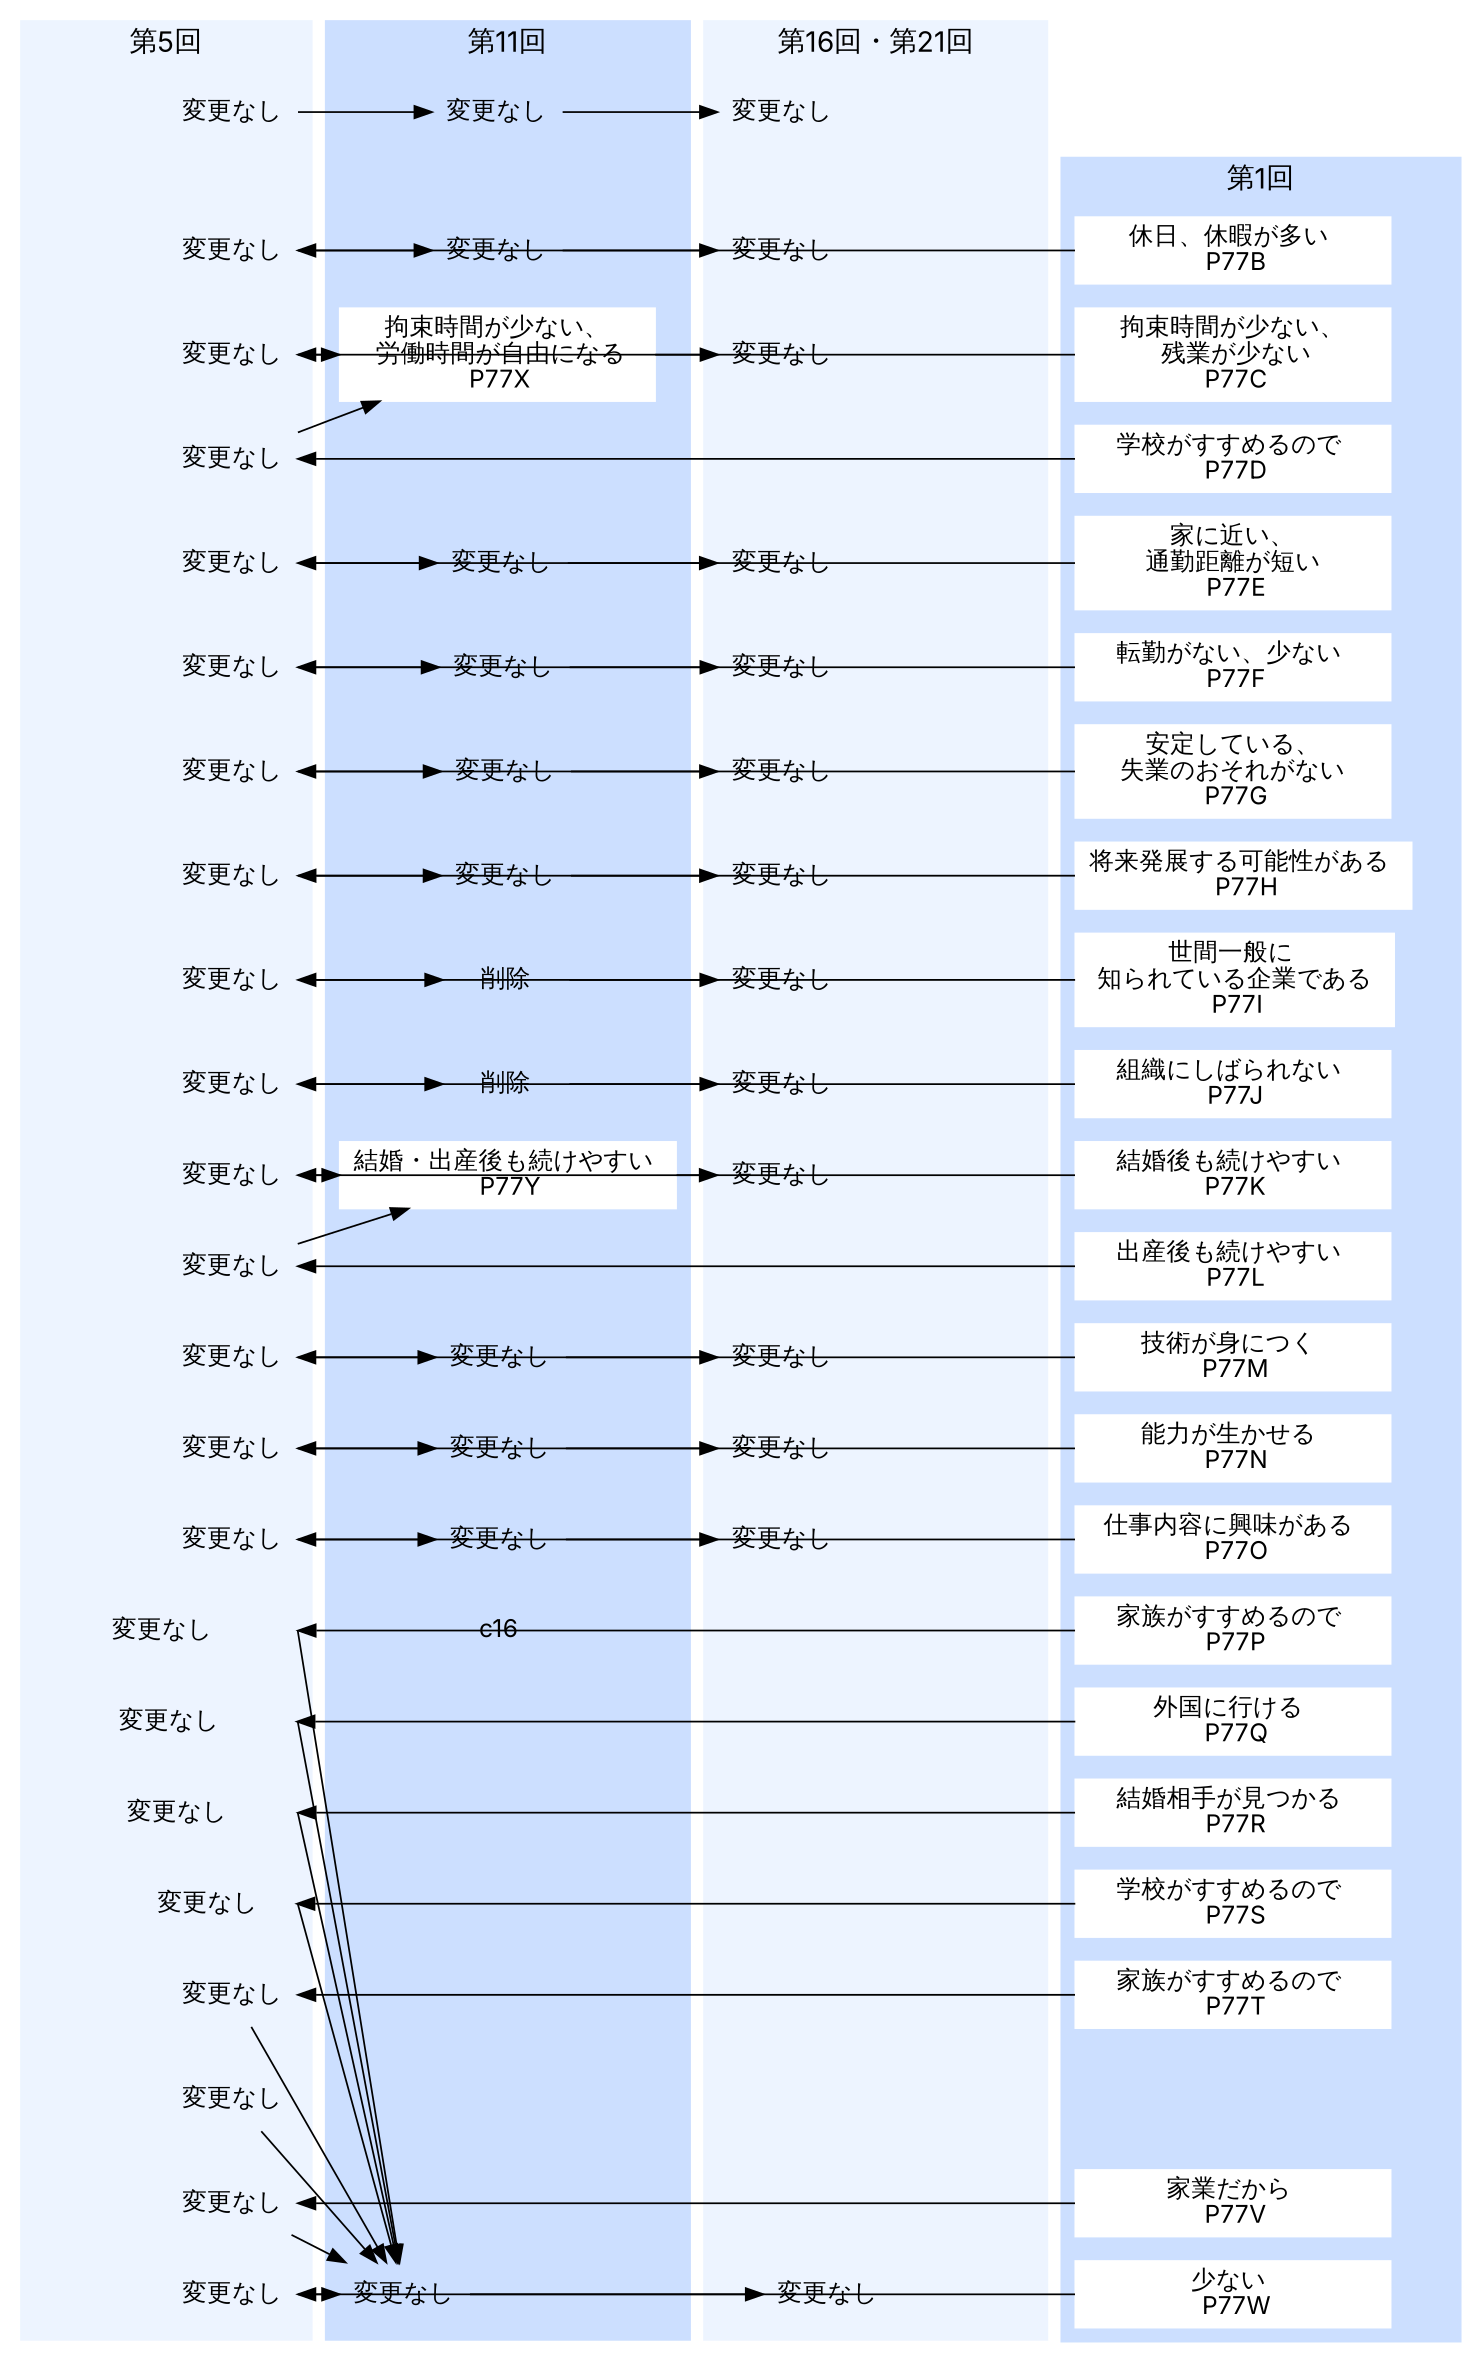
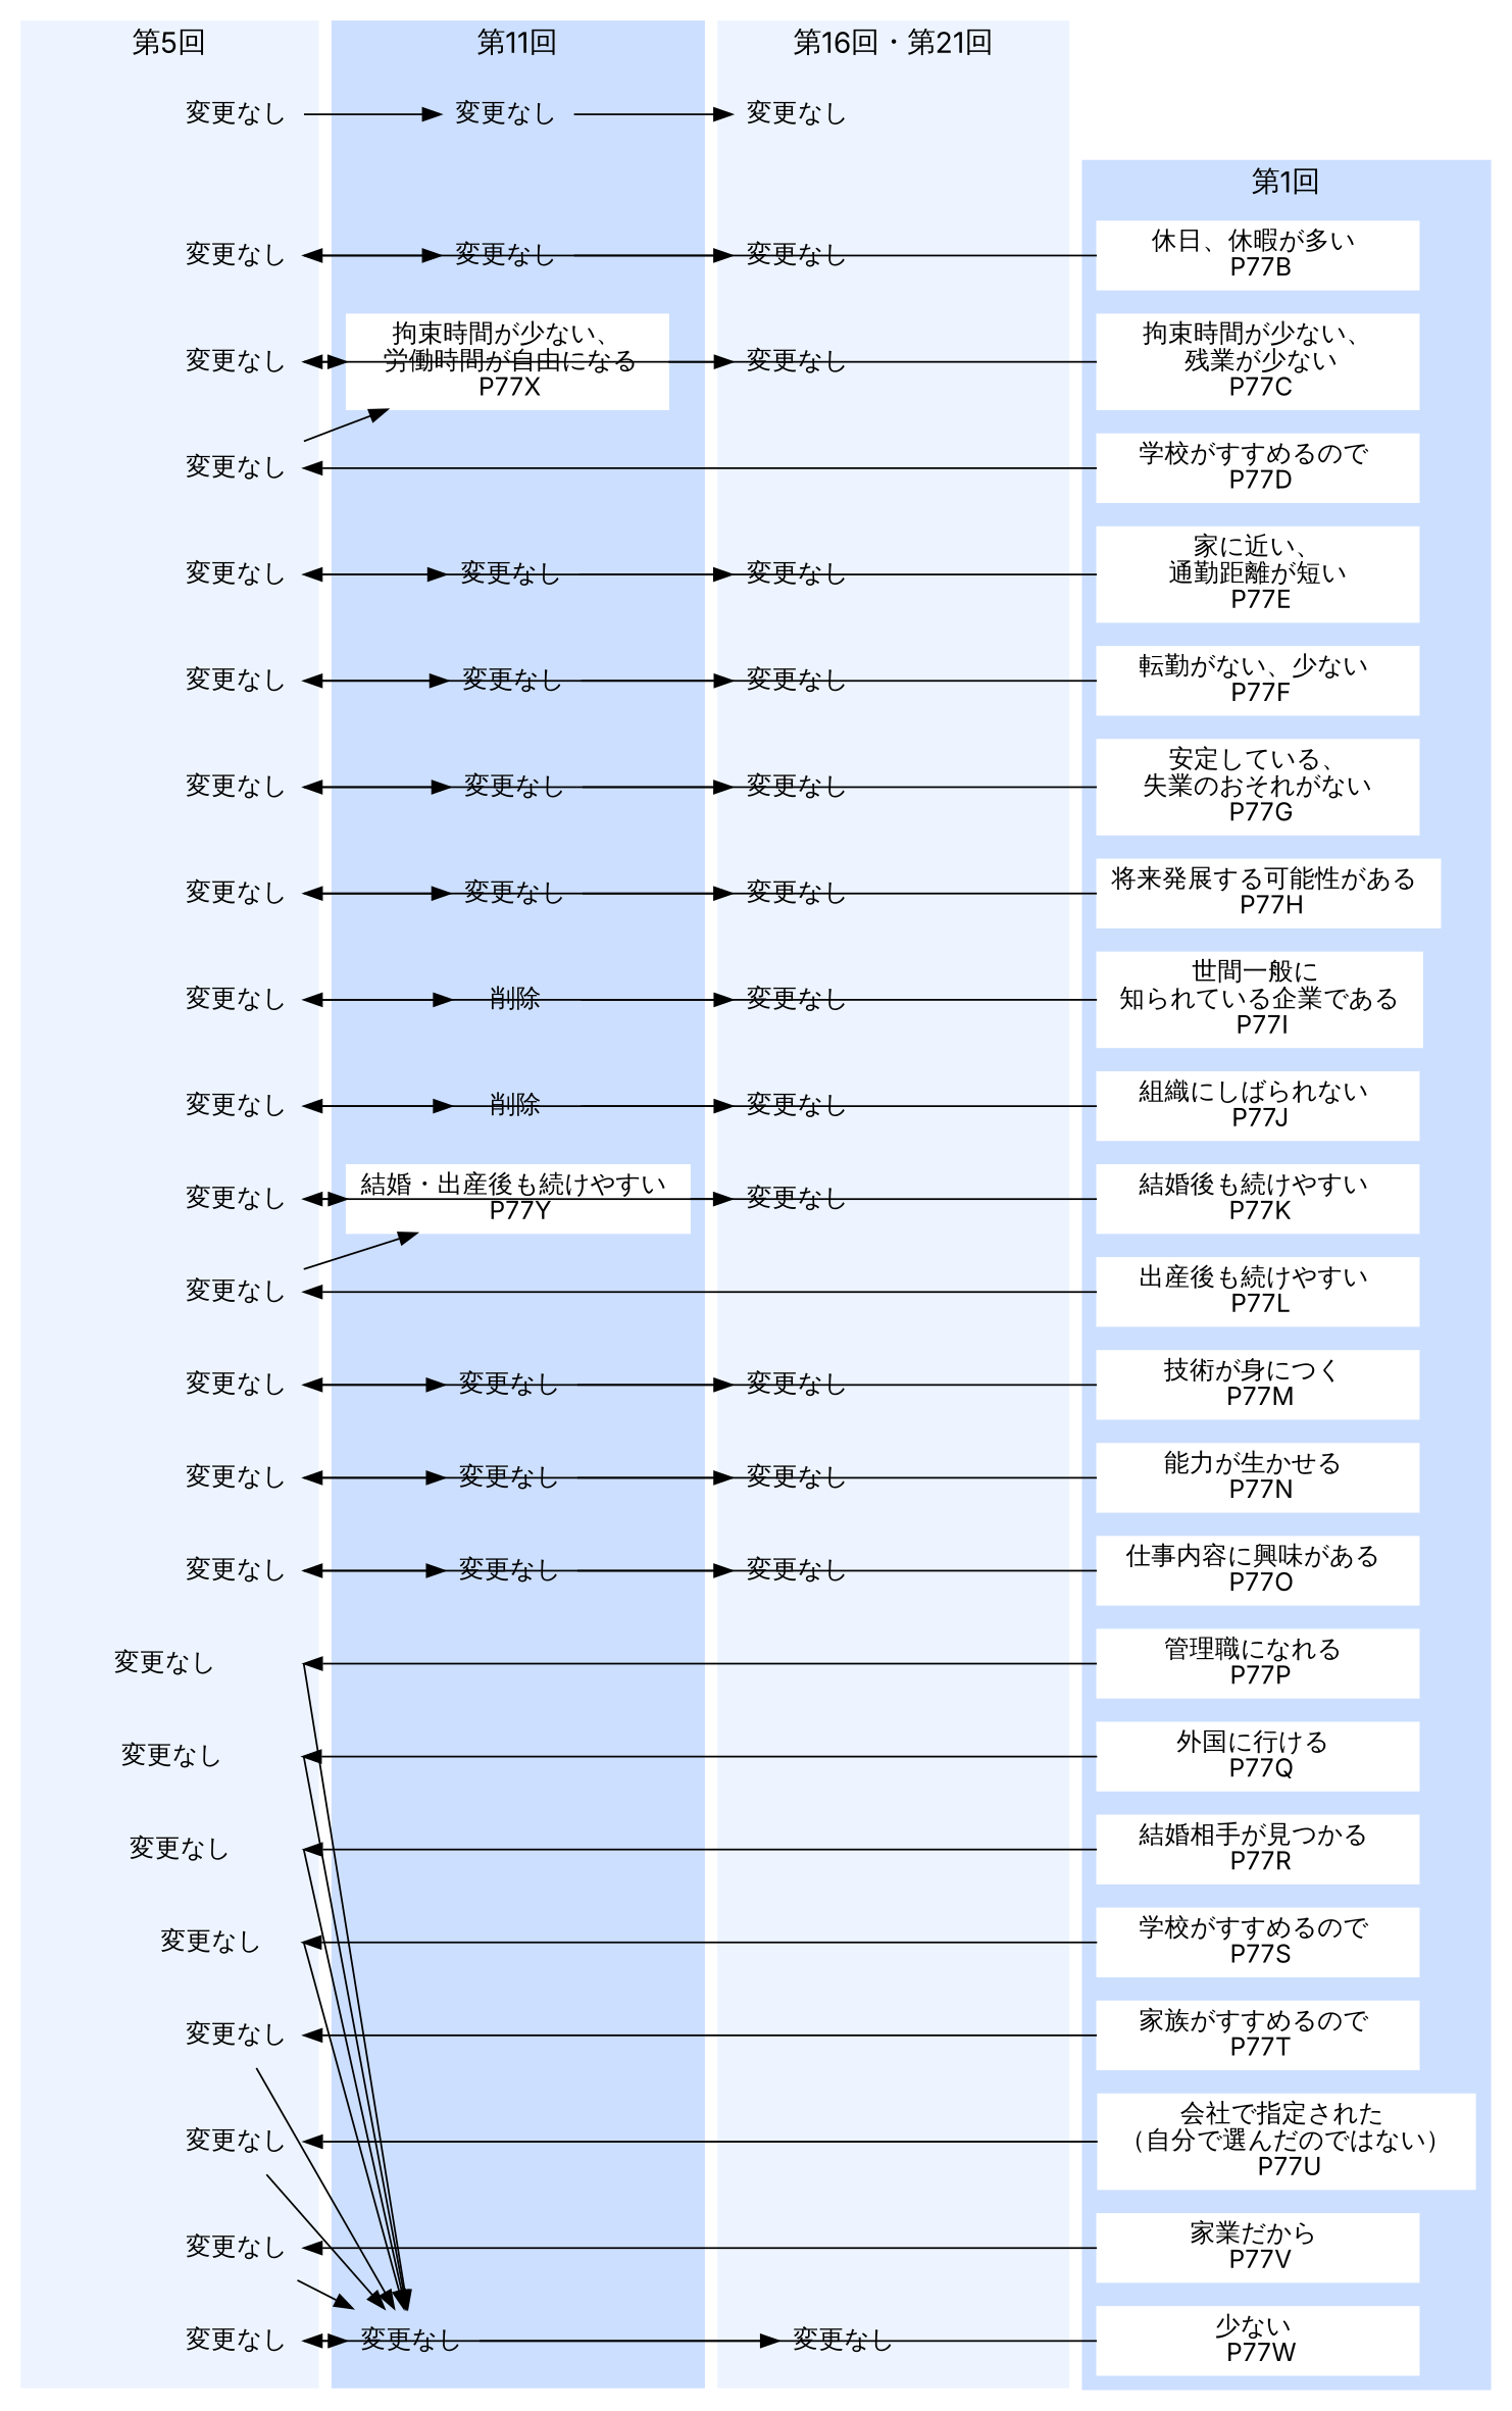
  digraph {
    compound=true
    fontname=Inter
    newrank=true
    nodesep=.0
    rankdir=TB
    ranksep=.2
    splines=false
    node [color=none fontname=Inter fontsize=14 shape=box style=filled]
    edge [fontname=Inter style=invis]
    n1 [label="変更なし" width=1.0]
    n2 [label="変更なし" width=1.0]
    n3 [label="変更なし" width=1.0]
    n4 [color=white label="休日、休暇が多い \n P77B" width=2.5]
    n5 [label="変更なし" width=1.0]
    n6 [label="変更なし" width=1.0]
    n7 [label="変更なし" width=1.0]
    n8 [color=white label="拘束時間が少ない、\n 残業が少ない\n P77C" width=2.5]
    n9 [label="変更なし" width=1.0]
    n10 [color=white label="拘束時間が少ない、\n 労働時間が自由になる\n P77X" width=2.5]
    n11 [label="変更なし" width=1.0]
    n12 [color=white label="学校がすすめるので \n P77D" width=2.5]
    n13 [label="変更なし" width=1.0]
    n14 [color=white label="家に近い、\n 通勤距離が短い \n P77E" width=2.5]
    n15 [label="変更なし" width=1.0]
    n16 [label="変更なし" width=1.0]
    n17 [label="変更なし" width=1.0]
    n18 [color=white label="転勤がない、少ない \n P77F" width=2.5]
    n19 [label="変更なし" width=1.0]
    n20 [label="変更なし" width=1.0]
    n21 [label="変更なし" width=1.0]
    n22 [color=white label="安定している、\n 失業のおそれがない \n P77G" width=2.5]
    n23 [label="変更なし" width=1.0]
    n24 [label="変更なし" width=1.0]
    n25 [label="変更なし" width=1.0]
    n26 [color=white label="将来発展する可能性がある \n P77H" width=2.5]
    n27 [label="変更なし" width=1.0]
    n28 [label="変更なし" width=1.0]
    n29 [label="変更なし" width=1.0]
    n30 [color=white label="世間一般に \n 知られている企業である \n P77I" width=2.5]
    n31 [label="変更なし" width=1.0]
    n32 [label="削除" width=1.0]
    n33 [label="変更なし" width=1.0]
    n34 [color=white label="組織にしばられない \n P77J" width=2.5]
    n35 [label="変更なし" width=1.0]
    n36 [label="削除" width=1.0]
    n37 [label="変更なし" width=1.0]
    n38 [color=white label="結婚後も続けやすい \n P77K" width=2.5]
    n39 [label="変更なし" width=1.0]
    n40 [color=white label="結婚・出産後も続けやすい \n P77Y" width=2.5]
    n41 [label="変更なし" width=1.0]
    n42 [color=white label="出産後も続けやすい \n P77L" width=2.5]
    n43 [label="変更なし" width=1.0]
    c12 [color=white style=invis width=2.5]
    d12 [color=white style=invis width=2.5]
    n46 [color=white label="技術が身につく \n P77M" width=2.5]
    n47 [label="変更なし" width=1.0]
    n48 [label="変更なし" width=1.0]
    n49 [label="変更なし" width=1.0]
    n50 [color=white label="能力が生かせる \n P77N" width=2.5]
    n51 [label="変更なし" width=1.0]
    n52 [label="変更なし" width=1.0]
    n53 [label="変更なし" width=1.0]
    n54 [color=white label="仕事内容に興味がある \n P77O" width=2.5]
    n55 [label="変更なし" width=1.0]
    n56 [label="変更なし" width=1.0]
    n57 [label="変更なし" width=1.0]
-   n58 [color=white label="家族がすすめるので \n P77P" width=2.5]
+   n58 [color=white label="管理職になれる \n P77P" width=2.5]
    n59 [label="        変更なし         " width=1.0]
-   c16 [width=0.0]
    d16 [color=white style=invis width=2.5]
    n62 [color=white label="外国に行ける \n P77Q" width=2.5]
    n63 [label="       変更なし        " width=1.0]
    c17 [color=white style=invis width=2.5]
    d17 [color=white style=invis width=2.5]
    n66 [color=white label="結婚相手が見つかる \n P77R" width=2.5]
    n67 [label="     変更なし       " width=1.0]
    c18 [color=white style=invis width=2.5]
    d18 [color=white style=invis width=2.5]
    n70 [color=white label="学校がすすめるので \n P77S" width=2.5]
    n71 [label="   変更なし   " width=1.0]
    c19 [color=white style=invis width=2.5]
    d19 [color=white style=invis width=2.5]
    n74 [color=white label="家族がすすめるので \n P77T" width=2.5]
    n75 [label="変更なし" width=1.0]
    c20 [color=white style=invis width=2.5]
    d20 [color=white style=invis width=2.5]
+   n78 [color=white label="会社で指定された \n （自分で選んだのではない） \n P77U" width=2.5]
    n79 [label="変更なし" width=1.0]
    c21 [color=white style=invis width=2.5]
    d21 [color=white style=invis width=2.5]
    n82 [color=white label="家業だから \n P77V" width=2.5]
    n83 [label="変更なし" width=1.0]
    c22 [color=white style=invis width=2.5]
    d22 [color=white style=invis width=2.5]
    n86 [color=white label="少ない \n P77W" width=2.5]
    n87 [label="変更なし" width=1.0]
    n88 [label="変更なし" width=1.0]
    n89 [label="変更なし" width=1.0]
    c4 [color=white style=invis width=2.5]
    d4 [color=white style=invis width=2.5]
    subgraph sub_1 {
      rank=same
      n1
      n2
      n3
    }
    subgraph sub_2 {
      rank=same
      n4
      n5
      n6
      n7
    }
    subgraph sub_3 {
      rank=same
      n8
      n9
      n10
      n11
    }
    subgraph sub_4 {
      rank=same
      n12
      n13
    }
    subgraph sub_5 {
      rank=same
      n14
      n15
      n16
      n17
    }
    subgraph sub_6 {
      rank=same
      n18
      n19
      n20
      n21
    }
    subgraph sub_7 {
      rank=same
      n22
      n23
      n24
      n25
    }
    subgraph sub_8 {
      rank=same
      n26
      n27
      n28
      n29
    }
    subgraph sub_9 {
      rank=same
      n30
      n31
      n32
      n33
    }
    subgraph sub_10 {
      rank=same
      n34
      n35
      n36
      n37
    }
    subgraph sub_11 {
      rank=same
      n38
      n39
      n40
      n41
    }
    subgraph sub_12 {
      rank=same
      n42
      n43
      c12
      d12
    }
    subgraph sub_13 {
      rank=same
      n46
      n47
      n48
      n49
    }
    subgraph sub_14 {
      rank=same
      n50
      n51
      n52
      n53
    }
    subgraph sub_15 {
      rank=same
      n54
      n55
      n56
      n57
    }
    subgraph sub_16 {
      rank=same
      n58
      n59
-     c16
      d16
    }
    subgraph sub_17 {
      rank=same
      n62
      n63
      c17
      d17
    }
    subgraph sub_18 {
      rank=same
      n66
      n67
      c18
      d18
    }
    subgraph sub_19 {
      rank=same
      n70
      n71
      c19
      d19
    }
    subgraph sub_20 {
      rank=same
      n74
      n75
      c20
      d20
    }
    subgraph sub_21 {
      rank=same
+     n78
      n79
      c21
      d21
    }
    subgraph sub_22 {
      rank=same
      n82
      n83
      c22
      d22
    }
    subgraph sub_23 {
      rank=same
      n86
      n87
      n88
      n89
    }
    subgraph cluster_24 {
      color="#ccdfff"
      fontsize=16
      label="第1回"
      style=filled
      n4
      n8
      n12
      n14
      n18
      n22
      n26
      n30
      n34
      n38
      n42
      n46
      n50
      n54
      n58
      n62
      n66
      n70
      n74
+     n78
      n82
      n86
    }
    subgraph cluster_25 {
      color="#edf4ff"
      fontsize=16
      label="第5回"
      style=filled
      n1
      n5
      n9
      n13
      n15
      n19
      n23
      n27
      n31
      n35
      n39
      n43
      n47
      n51
      n55
      n59
      n63
      n67
      n71
      n75
      n79
      n83
      n87
    }
    subgraph cluster_26 {
      color="#ccdfff"
      fontsize=16
      label="第11回"
      style=filled
      n2
      n6
      n10
      n16
      n20
      n24
      n28
      n32
      n36
      n40
      c12
      n48
      n52
      n56
-     c16
      c17
      c18
      c19
      c20
      c21
      c22
      n88
      c4
    }
    subgraph cluster_27 {
      color="#edf4ff"
      fontsize=16
      label="第16回・第21回"
      style=filled
      n3
      n7
      n11
      n17
      n21
      n25
      n29
      n33
      n37
      n41
      d12
      n49
      n53
      n57
      d16
      d17
      d18
      d19
      d20
      d21
      d22
      n89
      d4
    }
    n1 -> n2 [style=""]
    n1 -> n5
    n2 -> n3 [style=""]
    n2 -> n6
    n3 -> n7
    n4 -> n5 [style=""]
    n4 -> n8
    n5 -> n6 [style=""]
    n5 -> n9
    n6 -> n7 [style=""]
    n6 -> n10
    n7 -> n11
    n8 -> n9 [style=""]
    n8 -> n12
    n9 -> n10 [style=""]
    n9 -> n13
    n10 -> n11 [style=""]
    n10 -> c4
    n11 -> d4
    n12 -> n13 [style=""]
    n12 -> n14
    n13 -> n10 [style=""]
    n13 -> n15
    n14 -> n15 [style=""]
    n14 -> n18
    n15 -> n16 [style=""]
    n15 -> n19
    n16 -> n17 [style=""]
    n16 -> n20
    n17 -> n21
    n18 -> n19 [style=""]
    n18 -> n22
    n19 -> n20 [style=""]
    n19 -> n23
    n20 -> n21 [style=""]
    n20 -> n24
    n21 -> n25
    n22 -> n23 [style=""]
    n22 -> n26
    n23 -> n24 [style=""]
    n23 -> n27
    n24 -> n25 [style=""]
    n24 -> n28
    n25 -> n29
    n26 -> n27 [style=""]
    n26 -> n30
    n27 -> n28 [style=""]
    n27 -> n31
    n28 -> n29 [style=""]
    n28 -> n32
    n29 -> n33
    n30 -> n31 [style=""]
    n30 -> n34
    n31 -> n32 [style=""]
    n31 -> n35
    n32 -> n33 [style=""]
    n32 -> n36
    n33 -> n37
    n34 -> n35 [style=""]
    n34 -> n38
    n35 -> n36 [style=""]
    n35 -> n39
    n36 -> n37 [style=""]
    n36 -> n40
    n37 -> n41
    n38 -> n39 [style=""]
    n38 -> n42
    n39 -> n40 [style=""]
    n39 -> n43
    n40 -> n41 [style=""]
    n40 -> c12
    n41 -> d12
    n42 -> n43 [style=""]
    n42 -> n46
    n43 -> n40 [style=""]
    n43 -> n47
    c12 -> n48
    d12 -> n49
    n46 -> n47 [style=""]
    n46 -> n50
    n47 -> n48 [style=""]
    n47 -> n51
    n48 -> n49 [style=""]
    n48 -> n52
    n49 -> n53
    n50 -> n51 [style=""]
    n50 -> n54
    n51 -> n52 [style=""]
    n51 -> n55
    n52 -> n53 [style=""]
    n52 -> n56
    n53 -> n57
    n54 -> n55 [style=""]
    n54 -> n58
    n55 -> n56 [style=""]
    n55 -> n59
    n56 -> n57 [style=""]
-   n56 -> c16
    n57 -> d16
    n58 -> n59 [style=""]
    n58 -> n62
    n59 -> n63
    n59 -> n88 [tailport=e style=""]
-   c16 -> c17
    d16 -> d17
    n62 -> n63 [style=""]
    n62 -> n66
    n63 -> n67
    n63 -> n88 [tailport=e style=""]
    c17 -> c18
    d17 -> d18
    n66 -> n67 [style=""]
    n66 -> n70
    n67 -> n71
    n67 -> n88 [tailport=e style=""]
    c18 -> c19
    d18 -> d19
    n70 -> n71 [style=""]
    n70 -> n74
    n71 -> n75
    n71 -> n88 [tailport=e style=""]
    c19 -> c20
    d19 -> d20
    n74 -> n75 [style=""]
+   n74 -> n78
    n75 -> n79
    n75 -> n88 [style=""]
    c20 -> c21
    d20 -> d21
+   n78 -> n79 [style=""]
+   n78 -> n82
    n79 -> n83
    n79 -> n88 [style=""]
    c21 -> c22
    d21 -> d22
    n82 -> n83 [style=""]
    n82 -> n86
    n83 -> n87
    n83 -> n88 [style=""]
    c22 -> n88
    d22 -> n89
    n86 -> n87 [style=""]
    n87 -> n88 [style=""]
    n88 -> n89 [style=""]
    c4 -> n16
    d4 -> n17
  }
